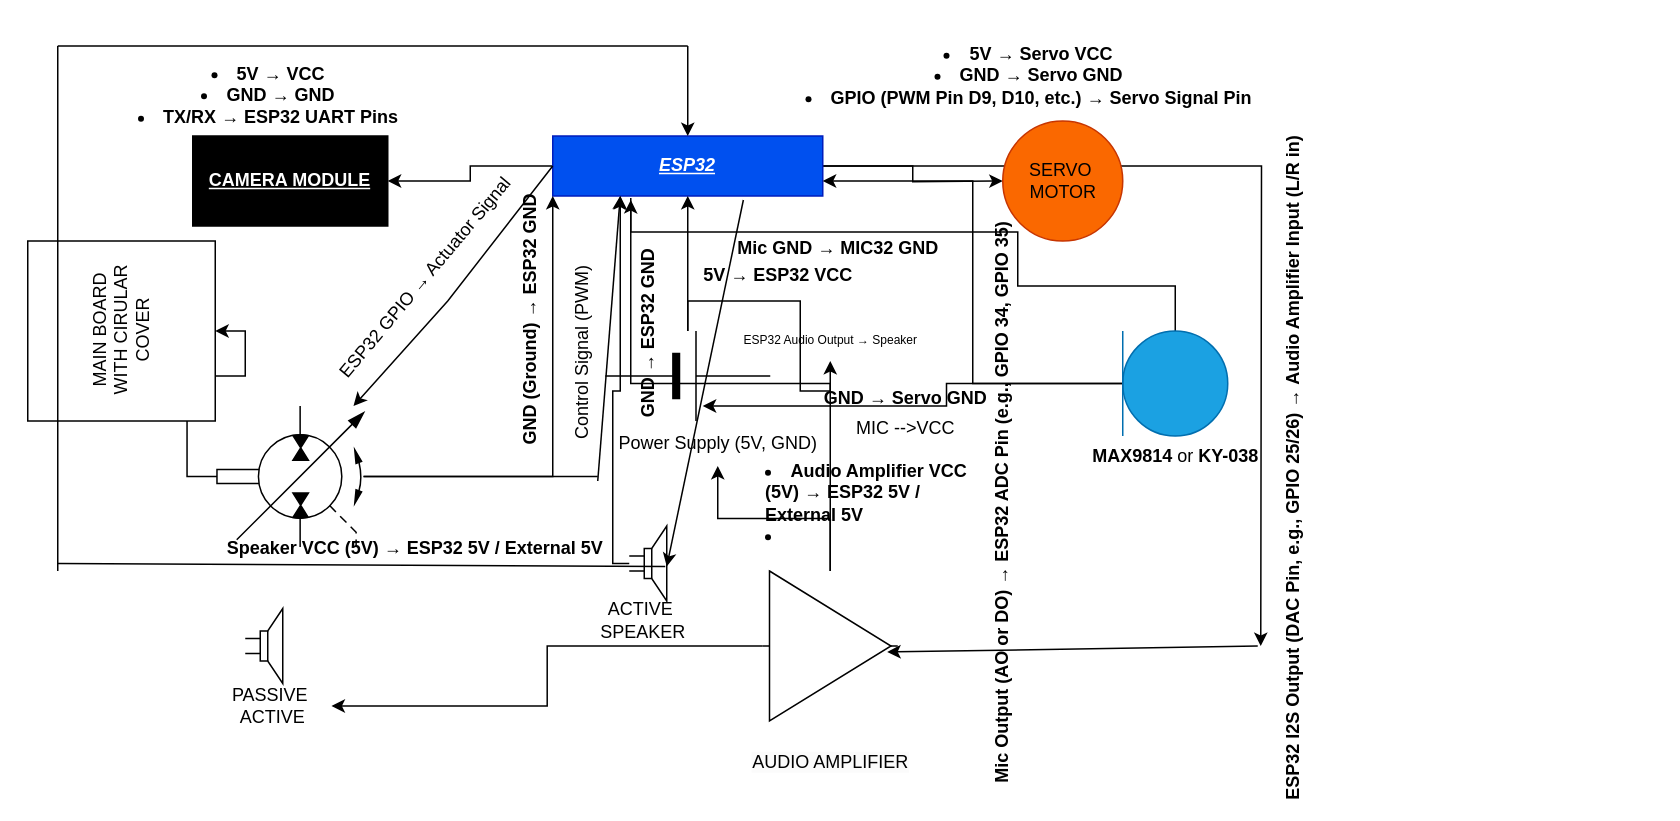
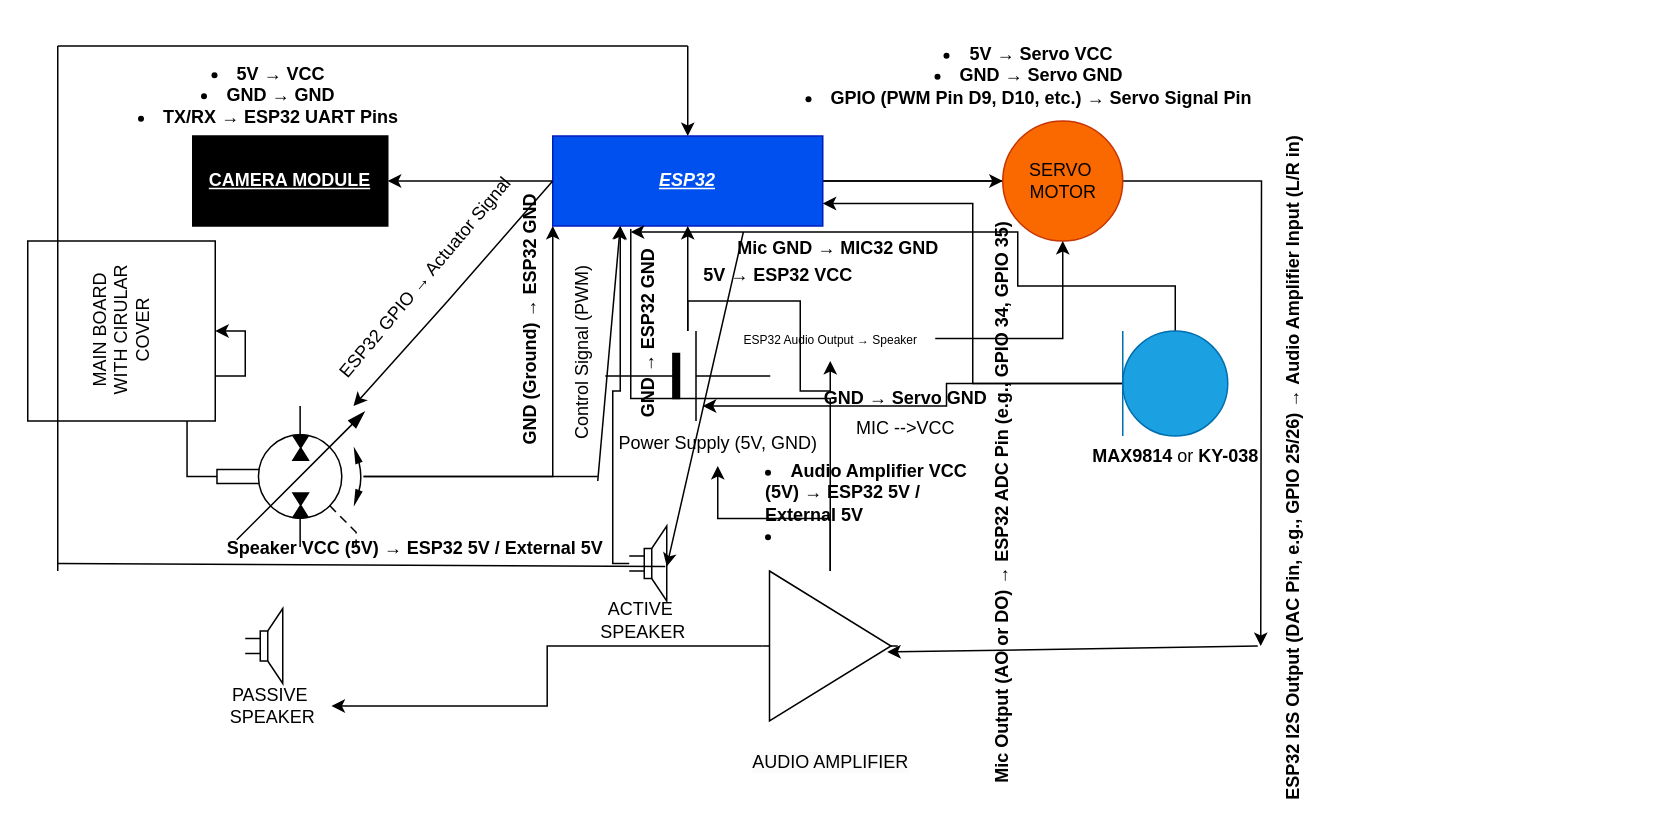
  <mxCell id="0" />
  <mxCell id="1" parent="0" />
  <mxCell id="2" value="" style="edgeStyle=orthogonalEdgeStyle;rounded=0;orthogonalLoop=1;jettySize=auto;html=1;" edge="1" parent="1" source="5" target="6"><mxGeometry relative="1" as="geometry" /></mxCell>
  <mxCell id="3" value="" style="edgeStyle=orthogonalEdgeStyle;rounded=0;orthogonalLoop=1;jettySize=auto;html=1;" edge="1" parent="1" source="5"><mxGeometry relative="1" as="geometry"><mxPoint x="668" y="120" as="targetPoint" /></mxGeometry></mxCell>
  <mxCell id="4" value="" style="edgeStyle=orthogonalEdgeStyle;rounded=0;orthogonalLoop=1;jettySize=auto;html=1;" edge="1" parent="1" source="5"><mxGeometry relative="1" as="geometry"><mxPoint x="840" y="430" as="targetPoint" /></mxGeometry></mxCell>
- <mxCell id="5" value="ESP32" style="rounded=0;whiteSpace=wrap;html=1;fillColor=#0050ef;strokeColor=#001DBC;fontColor=#ffffff;fontStyle=7" vertex="1" parent="1"><mxGeometry x="368" y="90" width="180" height="40" as="geometry" /></mxCell>
+ <mxCell id="5" value="ESP32" style="rounded=0;whiteSpace=wrap;html=1;fillColor=#0050ef;strokeColor=#001DBC;fontColor=#ffffff;fontStyle=7" vertex="1" parent="1"><mxGeometry x="368" y="90" width="180" height="60" as="geometry" /></mxCell>
  <mxCell id="6" value="CAMERA MODULE" style="rounded=0;whiteSpace=wrap;html=1;fillColor=#000000;fontStyle=5;fontFamily=Helvetica;textShadow=1;fontColor=#FFFFFF;" vertex="1" parent="1"><mxGeometry x="128" y="90" width="130" height="60" as="geometry" /></mxCell>
  <mxCell id="7" value="SERVO&amp;nbsp;&lt;div&gt;MOTOR&lt;/div&gt;" style="verticalLabelPosition=middle;shadow=0;dashed=0;align=center;html=1;verticalAlign=middle;strokeWidth=1;shape=ellipse;aspect=fixed;fontSize=12;fillColor=#fa6800;fontColor=#000000;strokeColor=#C73500;" vertex="1" parent="1"><mxGeometry x="668" y="80" width="80" height="80" as="geometry" /></mxCell>
  <mxCell id="8" value="" style="edgeStyle=orthogonalEdgeStyle;rounded=0;orthogonalLoop=1;jettySize=auto;html=1;" edge="1" parent="1" source="10" target="5"><mxGeometry relative="1" as="geometry" /></mxCell>
+ <mxCell id="9" value="" style="edgeStyle=orthogonalEdgeStyle;rounded=0;orthogonalLoop=1;jettySize=auto;html=1;" edge="1" parent="1" source="48" target="7"><mxGeometry relative="1" as="geometry"><mxPoint x="593" y="250" as="targetPoint" /></mxGeometry></mxCell>
  <mxCell id="10" value="" style="verticalLabelPosition=bottom;shadow=0;dashed=0;align=center;fillColor=strokeColor;html=1;verticalAlign=top;strokeWidth=1;shape=mxgraph.electrical.miscellaneous.monocell_battery;" vertex="1" parent="1"><mxGeometry x="403" y="220" width="110" height="60" as="geometry" /></mxCell>
  <mxCell id="11" value="Power Supply (5V, GND)" style="text;html=1;align=center;verticalAlign=middle;resizable=0;points=[];autosize=1;strokeColor=none;fillColor=none;" vertex="1" parent="1"><mxGeometry x="398" y="280" width="160" height="30" as="geometry" /></mxCell>
  <mxCell id="12" value="&lt;li data-end=&quot;1162&quot; data-start=&quot;1142&quot;&gt;&lt;strong data-end=&quot;1150&quot; data-start=&quot;1144&quot;&gt;5V&lt;/strong&gt; → &lt;strong data-end=&quot;1160&quot; data-start=&quot;1153&quot;&gt;VCC&lt;/strong&gt;&lt;/li&gt;&lt;li data-end=&quot;1186&quot; data-start=&quot;1165&quot;&gt;&lt;strong data-end=&quot;1174&quot; data-start=&quot;1167&quot;&gt;GND&lt;/strong&gt; → &lt;strong data-end=&quot;1184&quot; data-start=&quot;1177&quot;&gt;GND&lt;/strong&gt;&lt;/li&gt;&lt;li data-end=&quot;1224&quot; data-start=&quot;1189&quot;&gt;&lt;strong data-end=&quot;1200&quot; data-start=&quot;1191&quot;&gt;TX/RX&lt;/strong&gt; → &lt;strong data-end=&quot;1222&quot; data-start=&quot;1203&quot;&gt;ESP32 UART Pins&lt;/strong&gt;&lt;/li&gt;" style="text;html=1;align=center;verticalAlign=middle;resizable=0;points=[];autosize=1;strokeColor=none;fillColor=none;" vertex="1" parent="1"><mxGeometry x="78" y="33" width="200" height="60" as="geometry" /></mxCell>
  <mxCell id="13" value="&lt;li data-end=&quot;1361&quot; data-start=&quot;1335&quot;&gt;&lt;strong data-end=&quot;1343&quot; data-start=&quot;1337&quot;&gt;5V&lt;/strong&gt; → &lt;strong data-end=&quot;1359&quot; data-start=&quot;1346&quot;&gt;Servo VCC&lt;/strong&gt;&lt;/li&gt;&lt;li data-end=&quot;1391&quot; data-start=&quot;1364&quot;&gt;&lt;strong data-end=&quot;1373&quot; data-start=&quot;1366&quot;&gt;GND&lt;/strong&gt; → &lt;strong data-end=&quot;1389&quot; data-start=&quot;1376&quot;&gt;Servo GND&lt;/strong&gt;&lt;/li&gt;&lt;li data-end=&quot;1453&quot; data-start=&quot;1394&quot;&gt;&lt;strong data-end=&quot;1428&quot; data-start=&quot;1396&quot;&gt;GPIO (PWM Pin D9, D10, etc.)&lt;/strong&gt; → &lt;strong data-end=&quot;1451&quot; data-start=&quot;1431&quot;&gt;Servo Signal Pin&lt;/strong&gt;&lt;/li&gt;" style="text;html=1;align=center;verticalAlign=middle;resizable=0;points=[];autosize=1;strokeColor=none;fillColor=none;" vertex="1" parent="1"><mxGeometry x="525" y="20" width="320" height="60" as="geometry" /></mxCell>
  <mxCell id="14" value="&lt;strong data-end=&quot;1566&quot; data-start=&quot;1560&quot;&gt;5V&lt;/strong&gt; → &lt;strong data-end=&quot;1582&quot; data-start=&quot;1569&quot;&gt;ESP32 VCC&lt;/strong&gt;" style="text;html=1;align=center;verticalAlign=middle;resizable=0;points=[];autosize=1;strokeColor=none;fillColor=none;" vertex="1" parent="1"><mxGeometry x="458" y="168" width="120" height="30" as="geometry" /></mxCell>
  <mxCell id="15" value="&lt;strong data-end=&quot;1596&quot; data-start=&quot;1589&quot;&gt;GND&lt;/strong&gt; → &lt;strong data-end=&quot;1624&quot; data-start=&quot;1599&quot;&gt;Servo GND&lt;/strong&gt;" style="text;html=1;align=center;verticalAlign=middle;resizable=0;points=[];autosize=1;strokeColor=none;fillColor=none;" vertex="1" parent="1"><mxGeometry x="538" y="250" width="130" height="30" as="geometry" /></mxCell>
  <mxCell id="16" value="" style="edgeStyle=orthogonalEdgeStyle;rounded=0;orthogonalLoop=1;jettySize=auto;html=1;entryX=0;entryY=1;entryDx=0;entryDy=0;" edge="1" parent="1" source="18" target="5"><mxGeometry relative="1" as="geometry"><mxPoint x="328" y="160" as="targetPoint" /></mxGeometry></mxCell>
  <mxCell id="17" value="" style="edgeStyle=orthogonalEdgeStyle;rounded=0;orthogonalLoop=1;jettySize=auto;html=1;" edge="1" parent="1" source="18" target="19"><mxGeometry relative="1" as="geometry" /></mxCell>
  <mxCell id="18" value="" style="verticalLabelPosition=bottom;aspect=fixed;html=1;verticalAlign=top;fillColor=strokeColor;align=center;outlineConnect=0;shape=mxgraph.fluid_power.x11250;points=[[0.567,0,0],[0.567,1,0],[0.95,1,0]]" vertex="1" parent="1"><mxGeometry x="144.15" y="270" width="97.7" height="93.94" as="geometry" /></mxCell>
  <mxCell id="19" value="MAIN BOARD&lt;div&gt;WITH CIRULAR COVER&lt;/div&gt;" style="rounded=0;whiteSpace=wrap;html=1;rotation=-90;" vertex="1" parent="1"><mxGeometry x="20.5" y="157.5" width="120" height="125" as="geometry" /></mxCell>
  <mxCell id="20" value="&lt;strong data-end=&quot;358&quot; data-start=&quot;342&quot;&gt;GND (Ground)&lt;/strong&gt; → &lt;strong data-end=&quot;374&quot; data-start=&quot;361&quot;&gt;ESP32 GND&lt;/strong&gt;" style="text;html=1;align=center;verticalAlign=middle;resizable=0;points=[];autosize=1;strokeColor=none;fillColor=none;rotation=-90;" vertex="1" parent="1"><mxGeometry x="258" y="198" width="190" height="30" as="geometry" /></mxCell>
  <mxCell id="21" value="ESP32 GPIO → Actuator Signal" style="text;html=1;align=center;verticalAlign=middle;resizable=0;points=[];autosize=1;strokeColor=none;fillColor=none;rotation=-50;" vertex="1" parent="1"><mxGeometry x="188" y="170" width="190" height="30" as="geometry" /></mxCell>
  <mxCell id="22" value="" style="endArrow=classic;html=1;rounded=0;exitX=0;exitY=0.5;exitDx=0;exitDy=0;" edge="1" parent="1" source="5" target="18"><mxGeometry width="50" height="50" relative="1" as="geometry"><mxPoint x="408" y="220" as="sourcePoint" /><mxPoint x="458" y="170" as="targetPoint" /><Array as="points"><mxPoint x="298" y="200" /></Array></mxGeometry></mxCell>
  <mxCell id="23" value="" style="endArrow=none;html=1;rounded=0;" edge="1" parent="1" source="18"><mxGeometry width="50" height="50" relative="1" as="geometry"><mxPoint x="258" y="363.94" as="sourcePoint" /><mxPoint x="398" y="317" as="targetPoint" /></mxGeometry></mxCell>
  <mxCell id="24" value="" style="endArrow=classic;html=1;rounded=0;entryX=0.25;entryY=1;entryDx=0;entryDy=0;" edge="1" parent="1" target="5"><mxGeometry width="50" height="50" relative="1" as="geometry"><mxPoint x="398" y="320" as="sourcePoint" /><mxPoint x="378" y="140" as="targetPoint" /></mxGeometry></mxCell>
  <mxCell id="25" value="Control Signal (PWM)" style="text;html=1;align=center;verticalAlign=middle;resizable=0;points=[];autosize=1;strokeColor=none;fillColor=none;rotation=-90;" vertex="1" parent="1"><mxGeometry x="318" y="220" width="140" height="30" as="geometry" /></mxCell>
  <mxCell id="26" value="" style="edgeStyle=orthogonalEdgeStyle;rounded=0;orthogonalLoop=1;jettySize=auto;html=1;entryX=0.591;entryY=0.833;entryDx=0;entryDy=0;entryPerimeter=0;" edge="1" parent="1" source="29" target="10"><mxGeometry relative="1" as="geometry" /></mxCell>
  <mxCell id="27" value="" style="edgeStyle=orthogonalEdgeStyle;rounded=0;orthogonalLoop=1;jettySize=auto;html=1;entryX=0.289;entryY=1.067;entryDx=0;entryDy=0;entryPerimeter=0;" edge="1" parent="1" source="29" target="5"><mxGeometry relative="1" as="geometry"><Array as="points"><mxPoint x="783" y="190" /><mxPoint x="678" y="190" /><mxPoint x="678" y="154" /></Array></mxGeometry></mxCell>
  <mxCell id="28" value="" style="edgeStyle=orthogonalEdgeStyle;rounded=0;orthogonalLoop=1;jettySize=auto;html=1;entryX=1;entryY=0.75;entryDx=0;entryDy=0;" edge="1" parent="1" source="29" target="5"><mxGeometry relative="1" as="geometry"><mxPoint x="648" y="143" as="targetPoint" /></mxGeometry></mxCell>
  <mxCell id="29" value="&lt;font style=&quot;color: rgb(0, 0, 0);&quot;&gt;&lt;strong data-end=&quot;689&quot; data-start=&quot;678&quot;&gt;MAX9814&lt;/strong&gt; or &lt;strong data-end=&quot;703&quot; data-start=&quot;693&quot;&gt;KY-038&lt;/strong&gt;&lt;/font&gt;" style="verticalLabelPosition=bottom;shadow=0;dashed=0;align=center;html=1;verticalAlign=top;shape=mxgraph.electrical.radio.microphone_1;fillColor=#1ba1e2;fontColor=#ffffff;strokeColor=#006EAF;" vertex="1" parent="1"><mxGeometry x="748" y="220" width="70" height="70" as="geometry" /></mxCell>
  <mxCell id="30" value="MIC --&amp;gt;VCC" style="text;html=1;align=center;verticalAlign=middle;resizable=0;points=[];autosize=1;strokeColor=none;fillColor=none;" vertex="1" parent="1"><mxGeometry x="558" y="270" width="90" height="30" as="geometry" /></mxCell>
  <mxCell id="31" value="&lt;strong data-end=&quot;790&quot; data-start=&quot;779&quot;&gt;Mic GND&lt;/strong&gt; → &lt;strong data-end=&quot;806&quot; data-start=&quot;793&quot;&gt;MIC32 GND&lt;/strong&gt;" style="text;html=1;align=center;verticalAlign=middle;resizable=0;points=[];autosize=1;strokeColor=none;fillColor=none;" vertex="1" parent="1"><mxGeometry x="478" y="150" width="160" height="30" as="geometry" /></mxCell>
  <mxCell id="32" value="&lt;strong data-end=&quot;838&quot; data-start=&quot;813&quot;&gt;Mic Output (AO or DO)&lt;/strong&gt; → &lt;strong data-end=&quot;883&quot; data-start=&quot;841&quot;&gt;ESP32 ADC Pin (e.g., GPIO 34, GPIO 35)&lt;/strong&gt;" style="text;html=1;align=center;verticalAlign=middle;resizable=0;points=[];autosize=1;strokeColor=none;fillColor=none;rotation=-90;" vertex="1" parent="1"><mxGeometry x="468" y="320" width="400" height="30" as="geometry" /></mxCell>
  <mxCell id="33" value="" style="pointerEvents=1;verticalLabelPosition=bottom;shadow=0;dashed=0;align=center;html=1;verticalAlign=top;shape=mxgraph.electrical.electro-mechanical.loudspeaker;" vertex="1" parent="1"><mxGeometry x="163" y="405" width="25" height="50" as="geometry" /></mxCell>
  <mxCell id="34" value="" style="edgeStyle=orthogonalEdgeStyle;rounded=0;orthogonalLoop=1;jettySize=auto;html=1;" edge="1" parent="1" source="37" target="38"><mxGeometry relative="1" as="geometry" /></mxCell>
  <mxCell id="35" value="" style="edgeStyle=orthogonalEdgeStyle;rounded=0;orthogonalLoop=1;jettySize=auto;html=1;" edge="1" parent="1" source="37" target="11"><mxGeometry relative="1" as="geometry" /></mxCell>
  <mxCell id="36" value="" style="edgeStyle=orthogonalEdgeStyle;rounded=0;orthogonalLoop=1;jettySize=auto;html=1;entryX=0.289;entryY=1.033;entryDx=0;entryDy=0;entryPerimeter=0;endArrow=none;" edge="1" parent="1" source="37" target="5"><mxGeometry relative="1" as="geometry"><mxPoint x="428" y="200" as="targetPoint" /></mxGeometry></mxCell>
  <mxCell id="37" value="&#10;&lt;span style=&quot;color: rgb(0, 0, 0); font-family: Helvetica; font-size: 12px; font-style: normal; font-variant-ligatures: normal; font-variant-caps: normal; font-weight: 400; letter-spacing: normal; orphans: 2; text-align: center; text-indent: 0px; text-transform: none; widows: 2; word-spacing: 0px; -webkit-text-stroke-width: 0px; white-space: nowrap; background-color: rgb(251, 251, 251); text-decoration-thickness: initial; text-decoration-style: initial; text-decoration-color: initial; display: inline !important; float: none;&quot;&gt;AUDIO AMPLIFIER&lt;/span&gt;&#10;&#10;" style="verticalLabelPosition=bottom;shadow=0;dashed=0;align=center;html=1;verticalAlign=top;shape=mxgraph.electrical.abstract.amplifier;" vertex="1" parent="1"><mxGeometry x="508" y="380" width="90" height="100" as="geometry" /></mxCell>
- <mxCell id="38" value="PASSIVE&amp;nbsp;&lt;div&gt;ACTIVE&lt;/div&gt;" style="text;html=1;align=center;verticalAlign=middle;resizable=0;points=[];autosize=1;strokeColor=none;fillColor=none;" vertex="1" parent="1"><mxGeometry x="140.5" y="450" width="80" height="40" as="geometry" /></mxCell>
+ <mxCell id="38" value="PASSIVE&amp;nbsp;&lt;div&gt;SPEAKER&lt;/div&gt;" style="text;html=1;align=center;verticalAlign=middle;resizable=0;points=[];autosize=1;strokeColor=none;fillColor=none;" vertex="1" parent="1"><mxGeometry x="140.5" y="450" width="80" height="40" as="geometry" /></mxCell>
  <mxCell id="39" value="" style="endArrow=classic;html=1;rounded=0;entryX=0.922;entryY=0.54;entryDx=0;entryDy=0;entryPerimeter=0;" edge="1" parent="1" target="37"><mxGeometry width="50" height="50" relative="1" as="geometry"><mxPoint x="838" y="430" as="sourcePoint" /><mxPoint x="808" y="380" as="targetPoint" /></mxGeometry></mxCell>
  <mxCell id="40" value="&lt;strong data-start=&quot;473&quot; data-end=&quot;521&quot;&gt;ESP32 I2S Output (DAC Pin, e.g., GPIO 25/26)&lt;/strong&gt; → &lt;strong data-start=&quot;524&quot; data-end=&quot;558&quot;&gt;Audio Amplifier Input (L/R in)&lt;/strong&gt;" style="text;whiteSpace=wrap;html=1;rotation=270;" vertex="1" parent="1"><mxGeometry x="638" y="285" width="460" height="40" as="geometry" /></mxCell>
  <mxCell id="41" value="&lt;li data-start=&quot;618&quot; data-end=&quot;679&quot;&gt;&lt;strong data-start=&quot;620&quot; data-end=&quot;648&quot;&gt;Audio Amplifier VCC (5V)&lt;/strong&gt; → &lt;strong data-start=&quot;651&quot; data-end=&quot;677&quot;&gt;ESP32 5V / External 5V&lt;/strong&gt;&lt;/li&gt;&lt;li data-start=&quot;682&quot; data-end=&quot;709&quot;&gt;&lt;/li&gt;" style="text;whiteSpace=wrap;html=1;" vertex="1" parent="1"><mxGeometry x="508" y="300" width="140" height="10" as="geometry" /></mxCell>
  <mxCell id="42" value="&lt;strong data-start=&quot;684&quot; data-end=&quot;691&quot;&gt;GND&lt;/strong&gt; → &lt;strong data-start=&quot;694&quot; data-end=&quot;707&quot;&gt;ESP32 GND&lt;/strong&gt;" style="text;whiteSpace=wrap;html=1;rotation=270;" vertex="1" parent="1"><mxGeometry x="378" y="200" width="120" height="40" as="geometry" /></mxCell>
  <mxCell id="43" value="" style="edgeStyle=orthogonalEdgeStyle;rounded=0;orthogonalLoop=1;jettySize=auto;html=1;entryX=0.25;entryY=1;entryDx=0;entryDy=0;" edge="1" parent="1" source="44" target="5"><mxGeometry relative="1" as="geometry"><Array as="points"><mxPoint x="408" y="375" /><mxPoint x="408" y="260" /><mxPoint x="413" y="260" /></Array></mxGeometry></mxCell>
  <mxCell id="44" value="" style="pointerEvents=1;verticalLabelPosition=bottom;shadow=0;dashed=0;align=center;html=1;verticalAlign=top;shape=mxgraph.electrical.electro-mechanical.loudspeaker;" vertex="1" parent="1"><mxGeometry x="419" y="350" width="25" height="50" as="geometry" /></mxCell>
  <mxCell id="45" value="ACTIVE&amp;nbsp;&lt;div&gt;SPEAKER&lt;/div&gt;" style="text;html=1;align=center;verticalAlign=middle;resizable=0;points=[];autosize=1;strokeColor=none;fillColor=none;" vertex="1" parent="1"><mxGeometry x="388" y="393" width="80" height="40" as="geometry" /></mxCell>
  <mxCell id="46" value="" style="endArrow=classic;html=1;rounded=0;exitX=0.706;exitY=1.067;exitDx=0;exitDy=0;exitPerimeter=0;entryX=1;entryY=0.54;entryDx=0;entryDy=0;entryPerimeter=0;" edge="1" parent="1" source="5" target="44"><mxGeometry width="50" height="50" relative="1" as="geometry"><mxPoint x="378" y="360" as="sourcePoint" /><mxPoint x="428" y="310" as="targetPoint" /></mxGeometry></mxCell>
  <mxCell id="47" value="" style="edgeStyle=orthogonalEdgeStyle;rounded=0;orthogonalLoop=1;jettySize=auto;html=1;" edge="1" parent="1" source="10" target="48"><mxGeometry relative="1" as="geometry"><mxPoint x="513" y="250" as="sourcePoint" /><mxPoint x="708" y="160" as="targetPoint" /></mxGeometry></mxCell>
  <mxCell id="48" value="&lt;font style=&quot;font-size: 8px; color: rgb(0, 0, 0);&quot;&gt;ESP32 Audio Output → Speaker&lt;/font&gt;" style="text;html=1;align=center;verticalAlign=middle;resizable=0;points=[];autosize=1;strokeColor=none;fillColor=none;rotation=0;" vertex="1" parent="1"><mxGeometry x="483" y="210" width="140" height="30" as="geometry" /></mxCell>
  <mxCell id="49" value="&lt;strong data-end=&quot;1146&quot; data-start=&quot;1126&quot;&gt;Speaker VCC (5V)&lt;/strong&gt; → &lt;strong data-end=&quot;1175&quot; data-start=&quot;1149&quot;&gt;ESP32 5V / External 5V&lt;/strong&gt;" style="text;html=1;align=center;verticalAlign=middle;resizable=0;points=[];autosize=1;strokeColor=none;fillColor=none;" vertex="1" parent="1"><mxGeometry x="140.5" y="350" width="270" height="30" as="geometry" /></mxCell>
  <mxCell id="50" value="" style="endArrow=none;html=1;rounded=0;exitX=0.96;exitY=0.54;exitDx=0;exitDy=0;exitPerimeter=0;" edge="1" parent="1" source="44"><mxGeometry width="50" height="50" relative="1" as="geometry"><mxPoint x="463" y="390" as="sourcePoint" /><mxPoint x="38" y="375" as="targetPoint" /></mxGeometry></mxCell>
  <mxCell id="51" value="" style="endArrow=none;html=1;rounded=0;" edge="1" parent="1"><mxGeometry width="50" height="50" relative="1" as="geometry"><mxPoint x="38" y="380" as="sourcePoint" /><mxPoint x="38" y="30" as="targetPoint" /></mxGeometry></mxCell>
  <mxCell id="52" value="" style="endArrow=none;html=1;rounded=0;" edge="1" parent="1"><mxGeometry width="50" height="50" relative="1" as="geometry"><mxPoint x="38" y="30" as="sourcePoint" /><mxPoint x="458" y="30" as="targetPoint" /></mxGeometry></mxCell>
  <mxCell id="53" value="" style="endArrow=classic;html=1;rounded=0;entryX=0.5;entryY=0;entryDx=0;entryDy=0;" edge="1" parent="1" target="5"><mxGeometry width="50" height="50" relative="1" as="geometry"><mxPoint x="458" y="30" as="sourcePoint" /><mxPoint x="533" y="20" as="targetPoint" /></mxGeometry></mxCell>
